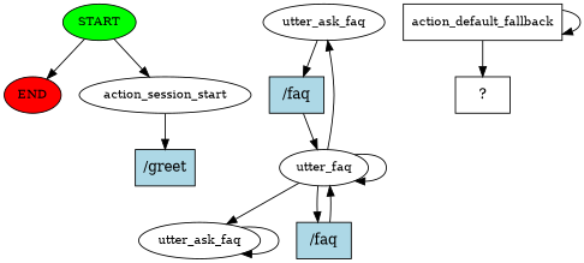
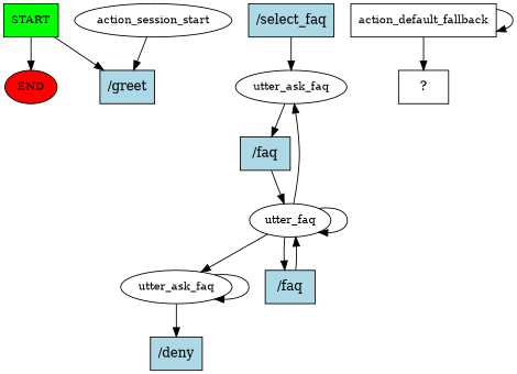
  digraph {
    fontname="DejaVu Serif"
    node [fontname="DejaVu Serif" fontsize=12 style=filled]
    edge [fontname="DejaVu Serif"]
-   n1 [fillcolor=green label=START]
+   n1 [fillcolor=green label=START shape=box]
    n2 [fillcolor=red label=END]
    n3 [label=action_session_start style=""]
    n4 [fillcolor=lightblue label="/greet" shape=rect fontsize=""]
+   n5 [fillcolor=lightblue label="/select_faq" shape=rect fontsize=""]
    n6 [label=utter_ask_faq style=""]
    n7 [fillcolor=lightblue label="/faq" shape=rect fontsize=""]
    n8 [label=utter_faq style=""]
    n9 [label=utter_ask_faq style=""]
    n10 [fillcolor=lightblue label="/faq" shape=rect fontsize=""]
+   n11 [fillcolor=lightblue label="/deny" shape=rect fontsize=""]
    n12 [label=action_default_fallback shape=box style=""]
    n13 [label="  ?  " shape=rect fontsize="" style=""]
    n1 -> n2
-   n1 -> n3
+   n1 -> n4
    n3 -> n4
+   n5 -> n6
    n6 -> n7
    n7 -> n8
    n8 -> n6
    n8 -> n8
    n8 -> n9
    n8 -> n10
    n9 -> n9
+   n9 -> n11
    n10 -> n8
    n12 -> n12
    n12 -> n13
  }
